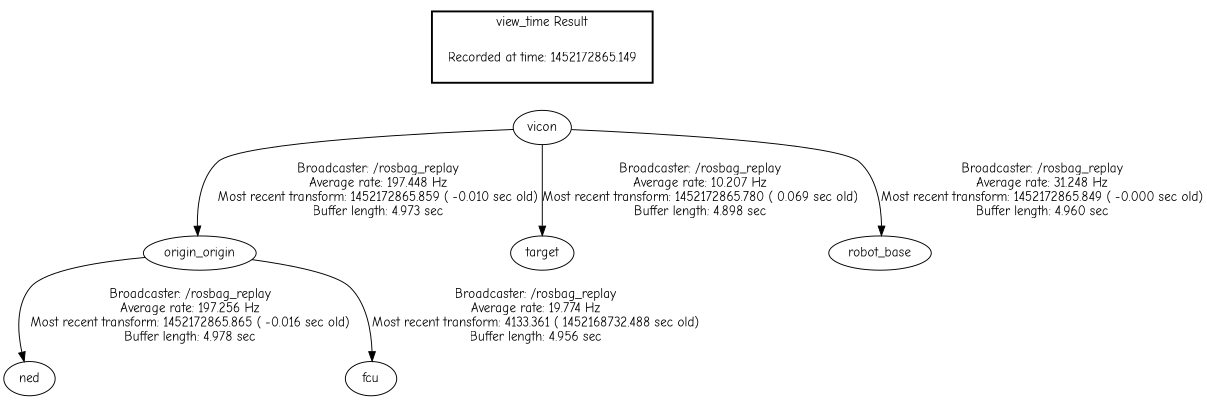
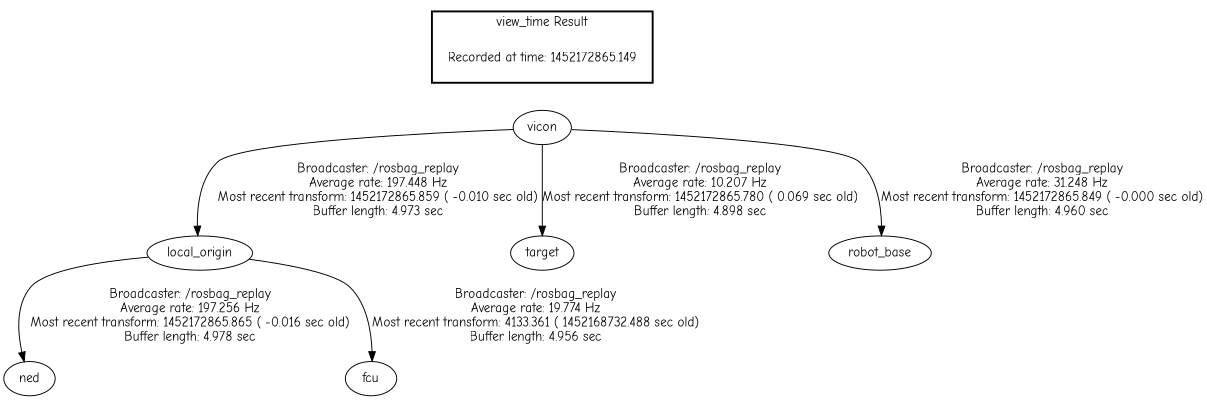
  digraph {
    fontname="Comic Neue"
    node [fontname="Comic Neue"]
    edge [fontname="Comic Neue"]
    n1 [label="Recorded at time: 1452172865.149" shape=plaintext]
    vicon
-   local_origin [label=origin_origin]
+   local_origin
    target
    robot_base
    ned
    fcu
    subgraph cluster_1 {
      color=black
      label="view_time Result"
      style=bold
      n1
    }
    n1 -> vicon [style=invis]
    vicon -> local_origin [label="Broadcaster: /rosbag_replay\nAverage rate: 197.448 Hz\nMost recent transform: 1452172865.859 ( -0.010 sec old)\nBuffer length: 4.973 sec\n"]
    vicon -> target [label="Broadcaster: /rosbag_replay\nAverage rate: 10.207 Hz\nMost recent transform: 1452172865.780 ( 0.069 sec old)\nBuffer length: 4.898 sec\n"]
    vicon -> robot_base [label="Broadcaster: /rosbag_replay\nAverage rate: 31.248 Hz\nMost recent transform: 1452172865.849 ( -0.000 sec old)\nBuffer length: 4.960 sec\n"]
    local_origin -> ned [label="Broadcaster: /rosbag_replay\nAverage rate: 197.256 Hz\nMost recent transform: 1452172865.865 ( -0.016 sec old)\nBuffer length: 4.978 sec\n"]
    local_origin -> fcu [label="Broadcaster: /rosbag_replay\nAverage rate: 19.774 Hz\nMost recent transform: 4133.361 ( 1452168732.488 sec old)\nBuffer length: 4.956 sec\n"]
  }
